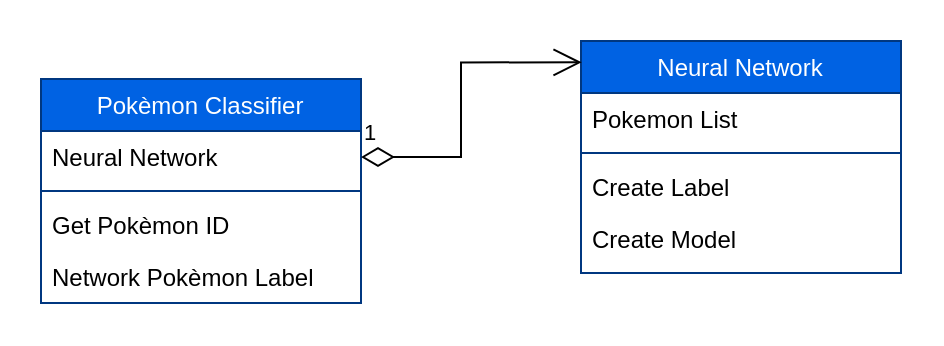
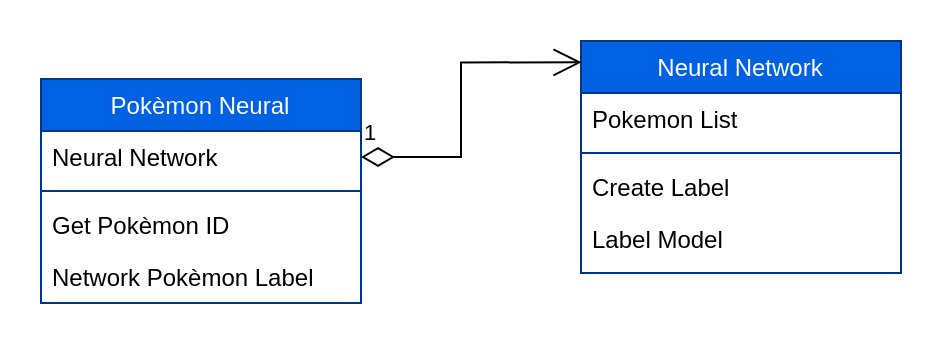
  <mxCell id="0" />
  <mxCell id="1" parent="0" />
- <mxCell id="2" value="Pokèmon Classifier" style="swimlane;fontStyle=0;align=center;verticalAlign=top;childLayout=stackLayout;horizontal=1;startSize=26;horizontalStack=0;resizeParent=1;resizeLast=0;collapsible=1;marginBottom=0;rounded=0;shadow=0;strokeWidth=1;strokeColor=#003780;fillColor=#0062E3;fontColor=#FFFFFF;" parent="1" vertex="1"><mxGeometry x="20" y="39" width="160" height="112" as="geometry"><mxRectangle x="254" y="150" width="160" height="26" as="alternateBounds" /></mxGeometry></mxCell>
+ <mxCell id="2" value="Pokèmon Neural" style="swimlane;fontStyle=0;align=center;verticalAlign=top;childLayout=stackLayout;horizontal=1;startSize=26;horizontalStack=0;resizeParent=1;resizeLast=0;collapsible=1;marginBottom=0;rounded=0;shadow=0;strokeWidth=1;strokeColor=#003780;fillColor=#0062E3;fontColor=#FFFFFF;" parent="1" vertex="1"><mxGeometry x="20" y="39" width="160" height="112" as="geometry"><mxRectangle x="254" y="150" width="160" height="26" as="alternateBounds" /></mxGeometry></mxCell>
  <mxCell id="3" value="Neural Network" style="text;align=left;verticalAlign=top;spacingLeft=4;spacingRight=4;overflow=hidden;rotatable=0;points=[[0,0.5],[1,0.5]];portConstraint=eastwest;" parent="2" vertex="1"><mxGeometry y="26" width="160" height="26" as="geometry" /></mxCell>
  <mxCell id="4" value="" style="line;html=1;strokeWidth=1;align=left;verticalAlign=middle;spacingTop=-1;spacingLeft=3;spacingRight=3;rotatable=0;labelPosition=right;points=[];portConstraint=eastwest;strokeColor=#003780;" parent="2" vertex="1"><mxGeometry y="52" width="160" height="8" as="geometry" /></mxCell>
  <mxCell id="5" value="Get Pokèmon ID" style="text;align=left;verticalAlign=top;spacingLeft=4;spacingRight=4;overflow=hidden;rotatable=0;points=[[0,0.5],[1,0.5]];portConstraint=eastwest;" parent="2" vertex="1"><mxGeometry y="60" width="160" height="26" as="geometry" /></mxCell>
  <mxCell id="6" value="Network Pokèmon Label" style="text;align=left;verticalAlign=top;spacingLeft=4;spacingRight=4;overflow=hidden;rotatable=0;points=[[0,0.5],[1,0.5]];portConstraint=eastwest;" vertex="1" parent="2"><mxGeometry y="86" width="160" height="26" as="geometry" /></mxCell>
  <mxCell id="7" value="Neural Network" style="swimlane;fontStyle=0;align=center;verticalAlign=top;childLayout=stackLayout;horizontal=1;startSize=26;horizontalStack=0;resizeParent=1;resizeLast=0;collapsible=1;marginBottom=0;rounded=0;shadow=0;strokeWidth=1;fillColor=#0062E3;strokeColor=#003780;fontColor=#FFFFFF;" parent="1" vertex="1"><mxGeometry x="290" y="20" width="160" height="116" as="geometry"><mxRectangle x="254" y="150" width="160" height="26" as="alternateBounds" /></mxGeometry></mxCell>
  <mxCell id="8" value="Pokemon List" style="text;align=left;verticalAlign=top;spacingLeft=4;spacingRight=4;overflow=hidden;rotatable=0;points=[[0,0.5],[1,0.5]];portConstraint=eastwest;" parent="7" vertex="1"><mxGeometry y="26" width="160" height="26" as="geometry" /></mxCell>
  <mxCell id="9" value="" style="line;html=1;strokeWidth=1;align=left;verticalAlign=middle;spacingTop=-1;spacingLeft=3;spacingRight=3;rotatable=0;labelPosition=right;points=[];portConstraint=eastwest;strokeColor=#003780;" parent="7" vertex="1"><mxGeometry y="52" width="160" height="8" as="geometry" /></mxCell>
  <mxCell id="10" value="Create Label" style="text;align=left;verticalAlign=top;spacingLeft=4;spacingRight=4;overflow=hidden;rotatable=0;points=[[0,0.5],[1,0.5]];portConstraint=eastwest;" parent="7" vertex="1"><mxGeometry y="60" width="160" height="26" as="geometry" /></mxCell>
- <mxCell id="11" value="Create Model" style="text;align=left;verticalAlign=top;spacingLeft=4;spacingRight=4;overflow=hidden;rotatable=0;points=[[0,0.5],[1,0.5]];portConstraint=eastwest;" parent="7" vertex="1"><mxGeometry y="86" width="160" height="26" as="geometry" /></mxCell>
+ <mxCell id="11" value="Label Model" style="text;align=left;verticalAlign=top;spacingLeft=4;spacingRight=4;overflow=hidden;rotatable=0;points=[[0,0.5],[1,0.5]];portConstraint=eastwest;" parent="7" vertex="1"><mxGeometry y="86" width="160" height="26" as="geometry" /></mxCell>
  <mxCell id="12" value="1" style="endArrow=open;html=1;endSize=12;startArrow=diamondThin;startSize=14;startFill=0;edgeStyle=orthogonalEdgeStyle;align=left;verticalAlign=bottom;rounded=0;entryX=0.002;entryY=0.092;entryDx=0;entryDy=0;entryPerimeter=0;exitX=1;exitY=0.5;exitDx=0;exitDy=0;" parent="1" source="3" target="7" edge="1"><mxGeometry x="-1" y="3" relative="1" as="geometry"><mxPoint x="200" y="62.13" as="sourcePoint" /><mxPoint x="358.88" y="-41.002" as="targetPoint" /><Array as="points"><mxPoint x="230" y="78" /><mxPoint x="230" y="31" /></Array></mxGeometry></mxCell>
